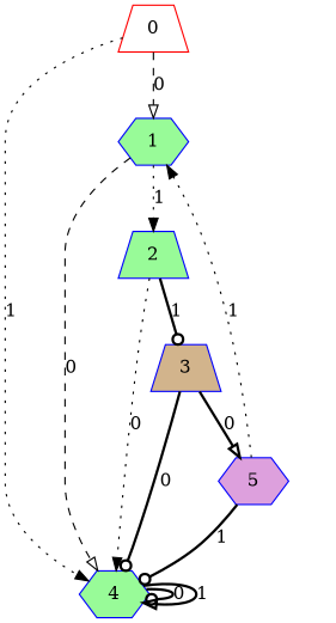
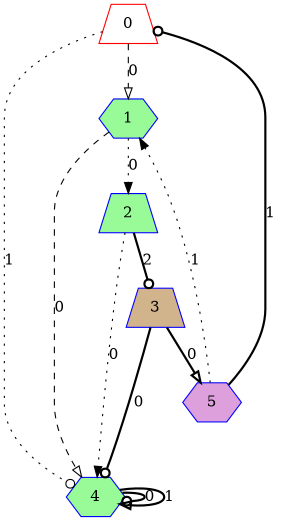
  digraph {
    node [color=blue fillcolor=palegreen shape=trapezium style="striped,filled"]
    edge [arrowhead=odot style=bold]
    0 [color=red fillcolor=white]
    1 [shape=hexagon]
    4 [shape=hexagon]
    2
    3 [fillcolor=tan]
    5 [fillcolor=plum shape=hexagon]
    0 -> 1 [arrowhead=onormal label=0 style=dashed]
-   0 -> 4 [arrowhead=normal label=1 style=dotted]
+   0 -> 4 [label=1 style=dotted]
    1 -> 4 [arrowhead=onormal label=0 style=dashed]
-   1 -> 2 [arrowhead=normal label=1 style=dotted]
+   1 -> 2 [arrowhead=normal label=0 style=dotted]
    4 -> 4 [label=0]
    4 -> 4 [arrowhead=onormal label=1]
    2 -> 4 [arrowhead=normal label=0 style=dotted]
-   2 -> 3 [label=1]
+   2 -> 3 [label=2]
    3 -> 4 [label=0]
    3 -> 5 [arrowhead=onormal label=0]
    5 -> 1 [arrowhead=normal label=1 style=dotted]
-   5 -> 4 [label=1]
+   5 -> 0 [label=1]
  }
